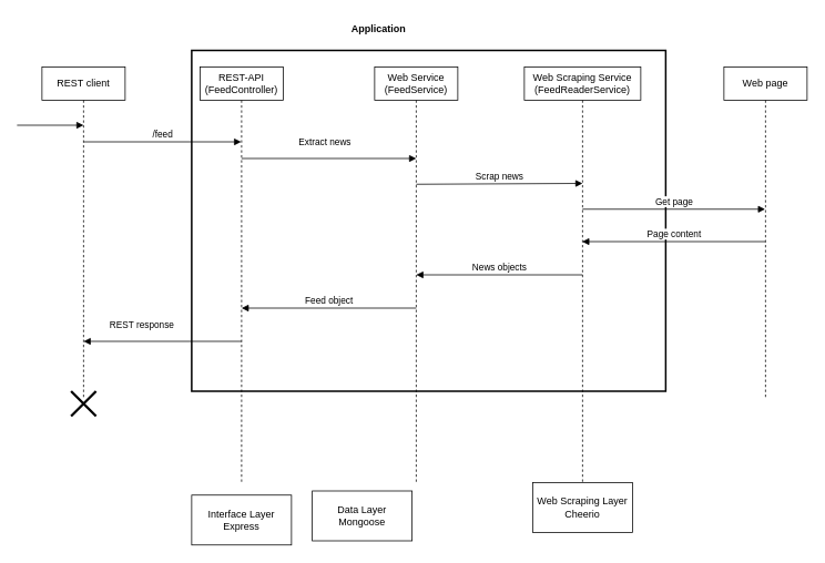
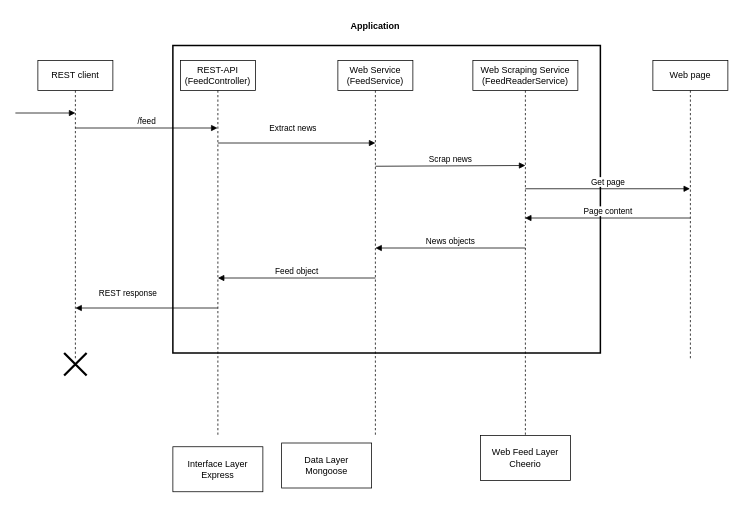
  <mxCell id="0" />
  <mxCell id="1" parent="0" />
  <mxCell id="2" value="" style="rounded=0;whiteSpace=wrap;html=1;fillColor=none;strokeWidth=2;" parent="1" vertex="1"><mxGeometry y="60" width="570" height="410" as="geometry" x="230" /></mxCell>
  <mxCell id="3" value="REST client" style="shape=umlLifeline;perimeter=lifelinePerimeter;whiteSpace=wrap;html=1;container=1;dropTarget=0;collapsible=0;recursiveResize=0;outlineConnect=0;portConstraint=eastwest;newEdgeStyle={&quot;curved&quot;:0,&quot;rounded&quot;:0};" parent="1" vertex="1"><mxGeometry x="50" y="80" width="100" height="400" as="geometry" /></mxCell>
  <mxCell id="4" value="REST-API&lt;div&gt;(FeedController)&lt;/div&gt;" style="shape=umlLifeline;perimeter=lifelinePerimeter;whiteSpace=wrap;html=1;container=1;dropTarget=0;collapsible=0;recursiveResize=0;outlineConnect=0;portConstraint=eastwest;newEdgeStyle={&quot;curved&quot;:0,&quot;rounded&quot;:0};" parent="1" vertex="1"><mxGeometry x="240" y="80" width="100" height="500" as="geometry" /></mxCell>
  <mxCell id="5" value="Web Service (FeedService)" style="shape=umlLifeline;perimeter=lifelinePerimeter;whiteSpace=wrap;html=1;container=1;dropTarget=0;collapsible=0;recursiveResize=0;outlineConnect=0;portConstraint=eastwest;newEdgeStyle={&quot;curved&quot;:0,&quot;rounded&quot;:0};" parent="1" vertex="1"><mxGeometry x="450" y="80" width="100" height="500" as="geometry" /></mxCell>
  <mxCell id="6" value="Web Scraping Service (FeedReaderService)" style="shape=umlLifeline;perimeter=lifelinePerimeter;whiteSpace=wrap;html=1;container=1;dropTarget=0;collapsible=0;recursiveResize=0;outlineConnect=0;portConstraint=eastwest;newEdgeStyle={&quot;curved&quot;:0,&quot;rounded&quot;:0};" parent="1" vertex="1"><mxGeometry x="630" y="80" width="140" height="500" as="geometry" /></mxCell>
  <mxCell id="7" value="Web page" style="shape=umlLifeline;perimeter=lifelinePerimeter;whiteSpace=wrap;html=1;container=1;dropTarget=0;collapsible=0;recursiveResize=0;outlineConnect=0;portConstraint=eastwest;newEdgeStyle={&quot;curved&quot;:0,&quot;rounded&quot;:0};" parent="1" vertex="1"><mxGeometry x="870" y="80" width="100" height="400" as="geometry" /></mxCell>
  <mxCell id="8" value="" style="html=1;verticalAlign=bottom;endArrow=block;curved=0;rounded=0;" parent="1" edge="1"><mxGeometry width="80" relative="1" as="geometry"><mxPoint x="20" y="150" as="sourcePoint" /><mxPoint x="100" y="150" as="targetPoint" /></mxGeometry></mxCell>
  <mxCell id="9" value="/feed" style="html=1;verticalAlign=bottom;endArrow=block;curved=0;rounded=0;" parent="1" target="4" edge="1"><mxGeometry width="80" relative="1" as="geometry"><mxPoint x="100" y="170" as="sourcePoint" /><mxPoint x="180" y="170" as="targetPoint" /></mxGeometry></mxCell>
  <mxCell id="10" value="Extract news" style="html=1;verticalAlign=bottom;endArrow=block;curved=0;rounded=0;" parent="1" edge="1"><mxGeometry x="-0.048" y="10" width="80" relative="1" as="geometry"><mxPoint x="290" y="190" as="sourcePoint" /><mxPoint x="500" y="190" as="targetPoint" /><mxPoint as="offset" /></mxGeometry></mxCell>
  <mxCell id="11" value="Get page" style="html=1;verticalAlign=bottom;endArrow=block;curved=0;rounded=0;" parent="1" edge="1" target="7"><mxGeometry width="80" relative="1" as="geometry"><mxPoint x="700" y="251" as="sourcePoint" /><mxPoint x="949.5" y="251" as="targetPoint" /></mxGeometry></mxCell>
  <mxCell id="12" value="Page content" style="html=1;verticalAlign=bottom;endArrow=block;curved=0;rounded=0;" parent="1" target="6" edge="1"><mxGeometry width="80" relative="1" as="geometry"><mxPoint x="920" y="290" as="sourcePoint" /><mxPoint x="860" y="290" as="targetPoint" /></mxGeometry></mxCell>
  <mxCell id="13" value="News objects" style="html=1;verticalAlign=bottom;endArrow=block;curved=0;rounded=0;" parent="1" edge="1"><mxGeometry width="80" relative="1" as="geometry"><mxPoint x="700" y="330" as="sourcePoint" /><mxPoint x="500" y="330" as="targetPoint" /></mxGeometry></mxCell>
  <mxCell id="14" value="Feed object" style="html=1;verticalAlign=bottom;endArrow=block;curved=0;rounded=0;" parent="1" edge="1"><mxGeometry width="80" relative="1" as="geometry"><mxPoint x="500" y="370" as="sourcePoint" /><mxPoint x="290" y="370" as="targetPoint" /></mxGeometry></mxCell>
  <mxCell id="15" value="REST response" style="html=1;verticalAlign=bottom;endArrow=block;curved=0;rounded=0;" parent="1" edge="1"><mxGeometry x="0.263" y="-10" width="80" relative="1" as="geometry"><mxPoint x="290" y="410" as="sourcePoint" /><mxPoint x="100" y="410" as="targetPoint" /><mxPoint as="offset" /></mxGeometry></mxCell>
  <mxCell id="16" value="" style="shape=umlDestroy;whiteSpace=wrap;html=1;strokeWidth=3;targetShapes=umlLifeline;" parent="1" vertex="1"><mxGeometry x="85" y="470" width="30" height="30" as="geometry" /></mxCell>
  <mxCell id="17" value="Interface Layer Express" style="rounded=0;whiteSpace=wrap;html=1;" parent="1" vertex="1"><mxGeometry x="230" y="595" width="120" height="60" as="geometry" /></mxCell>
  <mxCell id="18" value="Data Layer Mongoose" style="rounded=0;whiteSpace=wrap;html=1;" parent="1" vertex="1"><mxGeometry x="375" y="590" width="120" height="60" as="geometry" /></mxCell>
- <mxCell id="19" value="Web Scraping Layer Cheerio" style="rounded=0;whiteSpace=wrap;html=1;" parent="1" vertex="1"><mxGeometry x="640" y="580" width="120" height="60" as="geometry" /></mxCell>
- <mxCell id="20" value="&lt;b&gt;Application&lt;/b&gt;" style="text;html=1;align=center;verticalAlign=middle;whiteSpace=wrap;rounded=0;" parent="1" vertex="1"><mxGeometry x="425" y="20" width="60" height="30" as="geometry" /></mxCell>
+ <mxCell id="19" value="Web Feed Layer Cheerio" style="rounded=0;whiteSpace=wrap;html=1;" parent="1" vertex="1"><mxGeometry x="640" y="580" width="120" height="60" as="geometry" /></mxCell>
+ <mxCell id="20" value="&lt;b&gt;Application&lt;/b&gt;" style="text;html=1;align=center;verticalAlign=middle;whiteSpace=wrap;rounded=0;" parent="1" vertex="1"><mxGeometry x="470" y="20" width="60" height="30" as="geometry" /></mxCell>
  <mxCell id="21" value="Scrap news" style="html=1;verticalAlign=bottom;endArrow=block;curved=0;rounded=0;" edge="1" parent="1"><mxGeometry width="80" relative="1" as="geometry"><mxPoint x="500" y="221" as="sourcePoint" /><mxPoint x="700" y="220" as="targetPoint" /></mxGeometry></mxCell>
